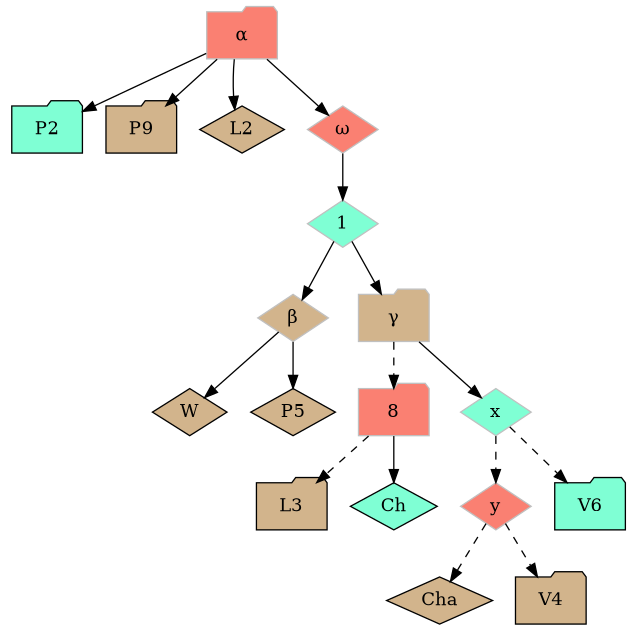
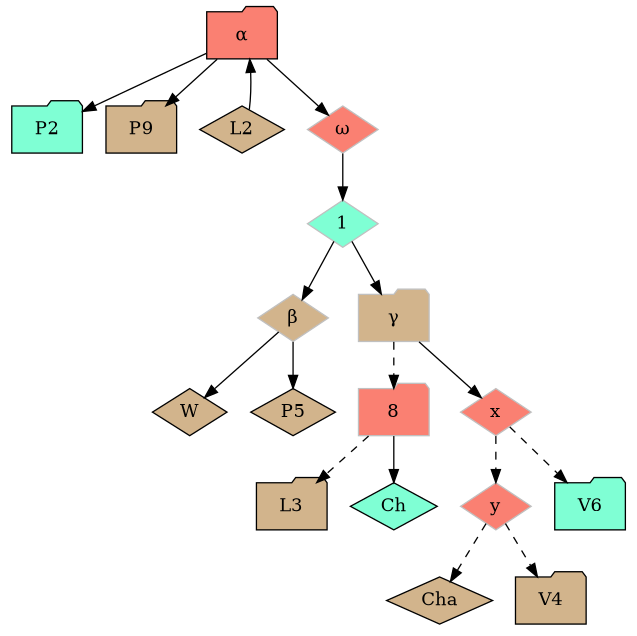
  digraph {
    node [fillcolor=tan shape=diamond style=filled]
    edge [style=solid]
    1 [color=grey fillcolor=aquamarine]
    n2 [color=grey label="β"]
    n3 [color=grey label="γ" shape=folder]
    W
    P5
    n6 [color=grey fillcolor=salmon label=8 shape=folder]
-   x [color=grey fillcolor=aquamarine]
+   x [color=grey fillcolor=salmon]
    L3 [shape=folder]
    Ch [fillcolor=aquamarine]
-   n10 [color=grey fillcolor=salmon label="α" shape=folder]
+   n10 [color=black fillcolor=salmon label="α" shape=folder]
    P2 [fillcolor=aquamarine shape=folder]
    n12 [label=P9 shape=folder]
    L2
    n14 [color=grey fillcolor=salmon label="ω"]
    y [color=grey fillcolor=salmon]
    V6 [fillcolor=aquamarine shape=folder]
    Cha
    V4 [shape=folder]
    1 -> n2
    1 -> n3
    n2 -> W
    n2 -> P5
    n3 -> n6 [style=dashed]
    n3 -> x
    n6 -> L3 [style=dashed]
    n6 -> Ch
    x -> y [style=dashed]
    x -> V6 [style=dashed]
    n10 -> P2
    n10 -> n12
-   n10 -> L2
+   L2 -> n10
    n10 -> n14
    n14 -> 1
    y -> Cha [style=dashed]
    y -> V4 [style=dashed]
  }
